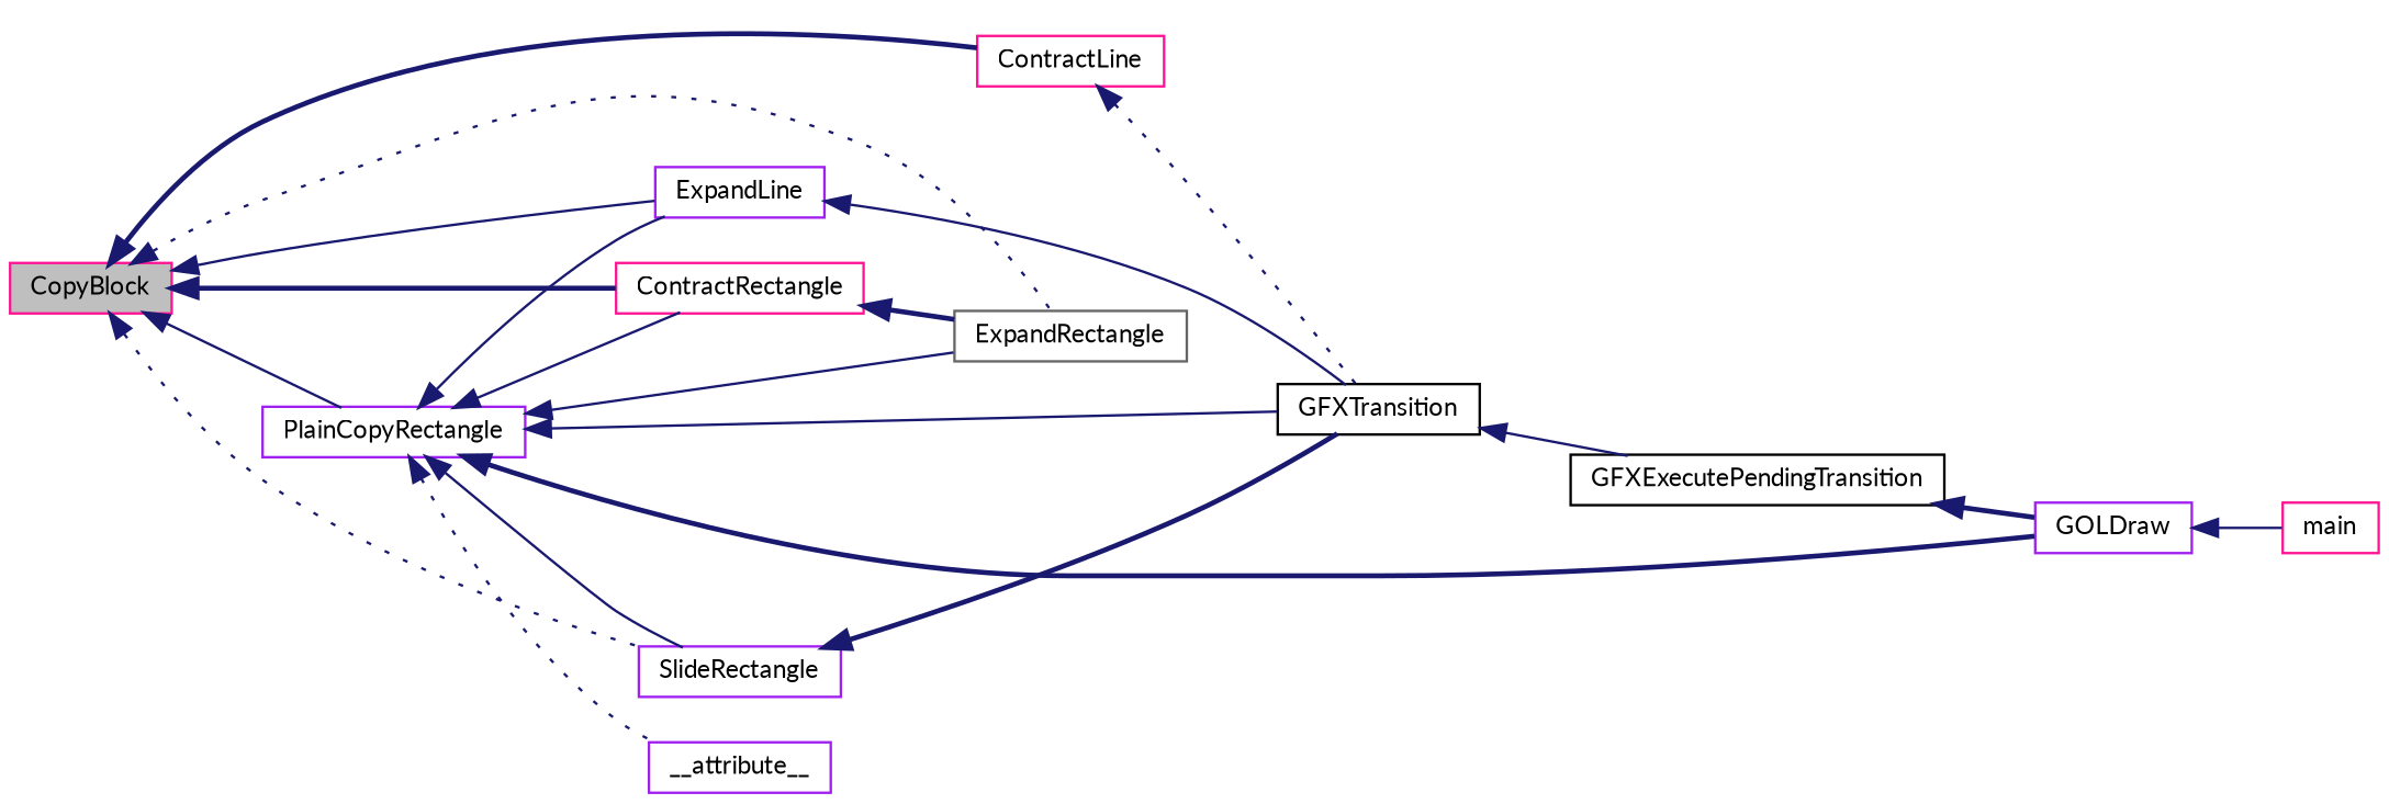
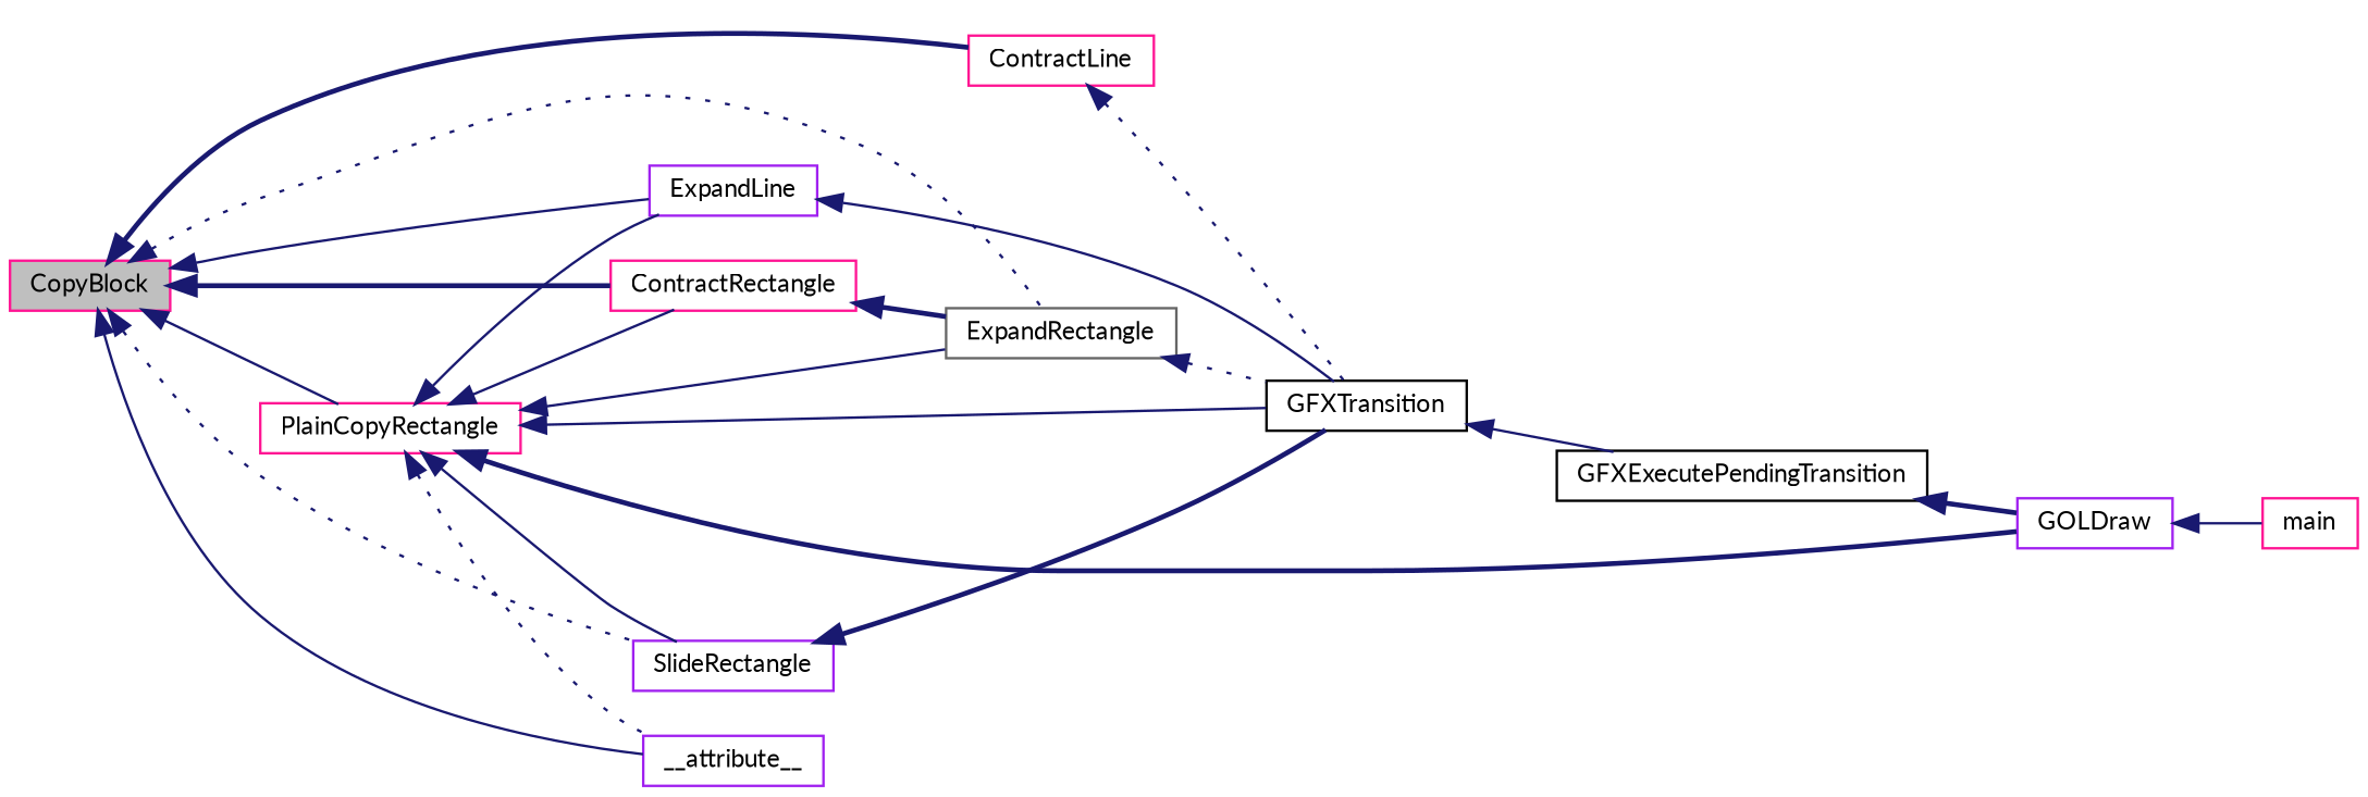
  digraph {
    fontname=Lato
    rankdir=LR
    node [color=purple fillcolor=white fontname=Lato fontsize=10 shape=record style=filled]
    edge [color=midnightblue dir=back fontname=Lato fontsize=10 labelfontname=Helvetica labelfontsize=10 style=solid]
    n1 [color=deeppink fillcolor=grey75 fontcolor=black height=0.2 label=CopyBlock width=0.4]
-   n2 [height=0.2 label=PlainCopyRectangle width=0.4]
+   n2 [color=deeppink height=0.2 label=PlainCopyRectangle width=0.4]
    n3 [color=gray40 height=0.2 label=ExpandRectangle width=0.4]
    n4 [color=deeppink height=0.2 label=ContractRectangle width=0.4]
    n5 [height=0.2 label=ExpandLine width=0.4]
    n6 [color=deeppink height=0.2 label=ContractLine width=0.4]
    n7 [height=0.2 label=SlideRectangle width=0.4]
    n8 [height=0.2 label=__attribute__ width=0.4]
    n9 [color=black height=0.2 label=GFXTransition width=0.4]
    n10 [height=0.2 label=GOLDraw width=0.4]
    n11 [color=black height=0.2 label=GFXExecutePendingTransition width=0.4]
    n12 [color=deeppink height=0.2 label=main width=0.4]
    n1 -> n2
    n1 -> n3 [style=dotted]
    n1 -> n4 [style=bold]
    n1 -> n5
    n1 -> n6 [style=bold]
    n1 -> n7 [style=dotted]
+   n1 -> n8
    n2 -> n3
    n2 -> n4
    n2 -> n5
    n2 -> n7
    n2 -> n8 [style=dotted]
    n2 -> n9
    n2 -> n10 [style=bold]
+   n3 -> n9 [style=dotted]
    n4 -> n3 [style=bold]
    n5 -> n9
    n6 -> n9 [style=dotted]
    n7 -> n9 [style=bold]
    n9 -> n11
    n10 -> n12
    n11 -> n10 [style=bold]
  }
